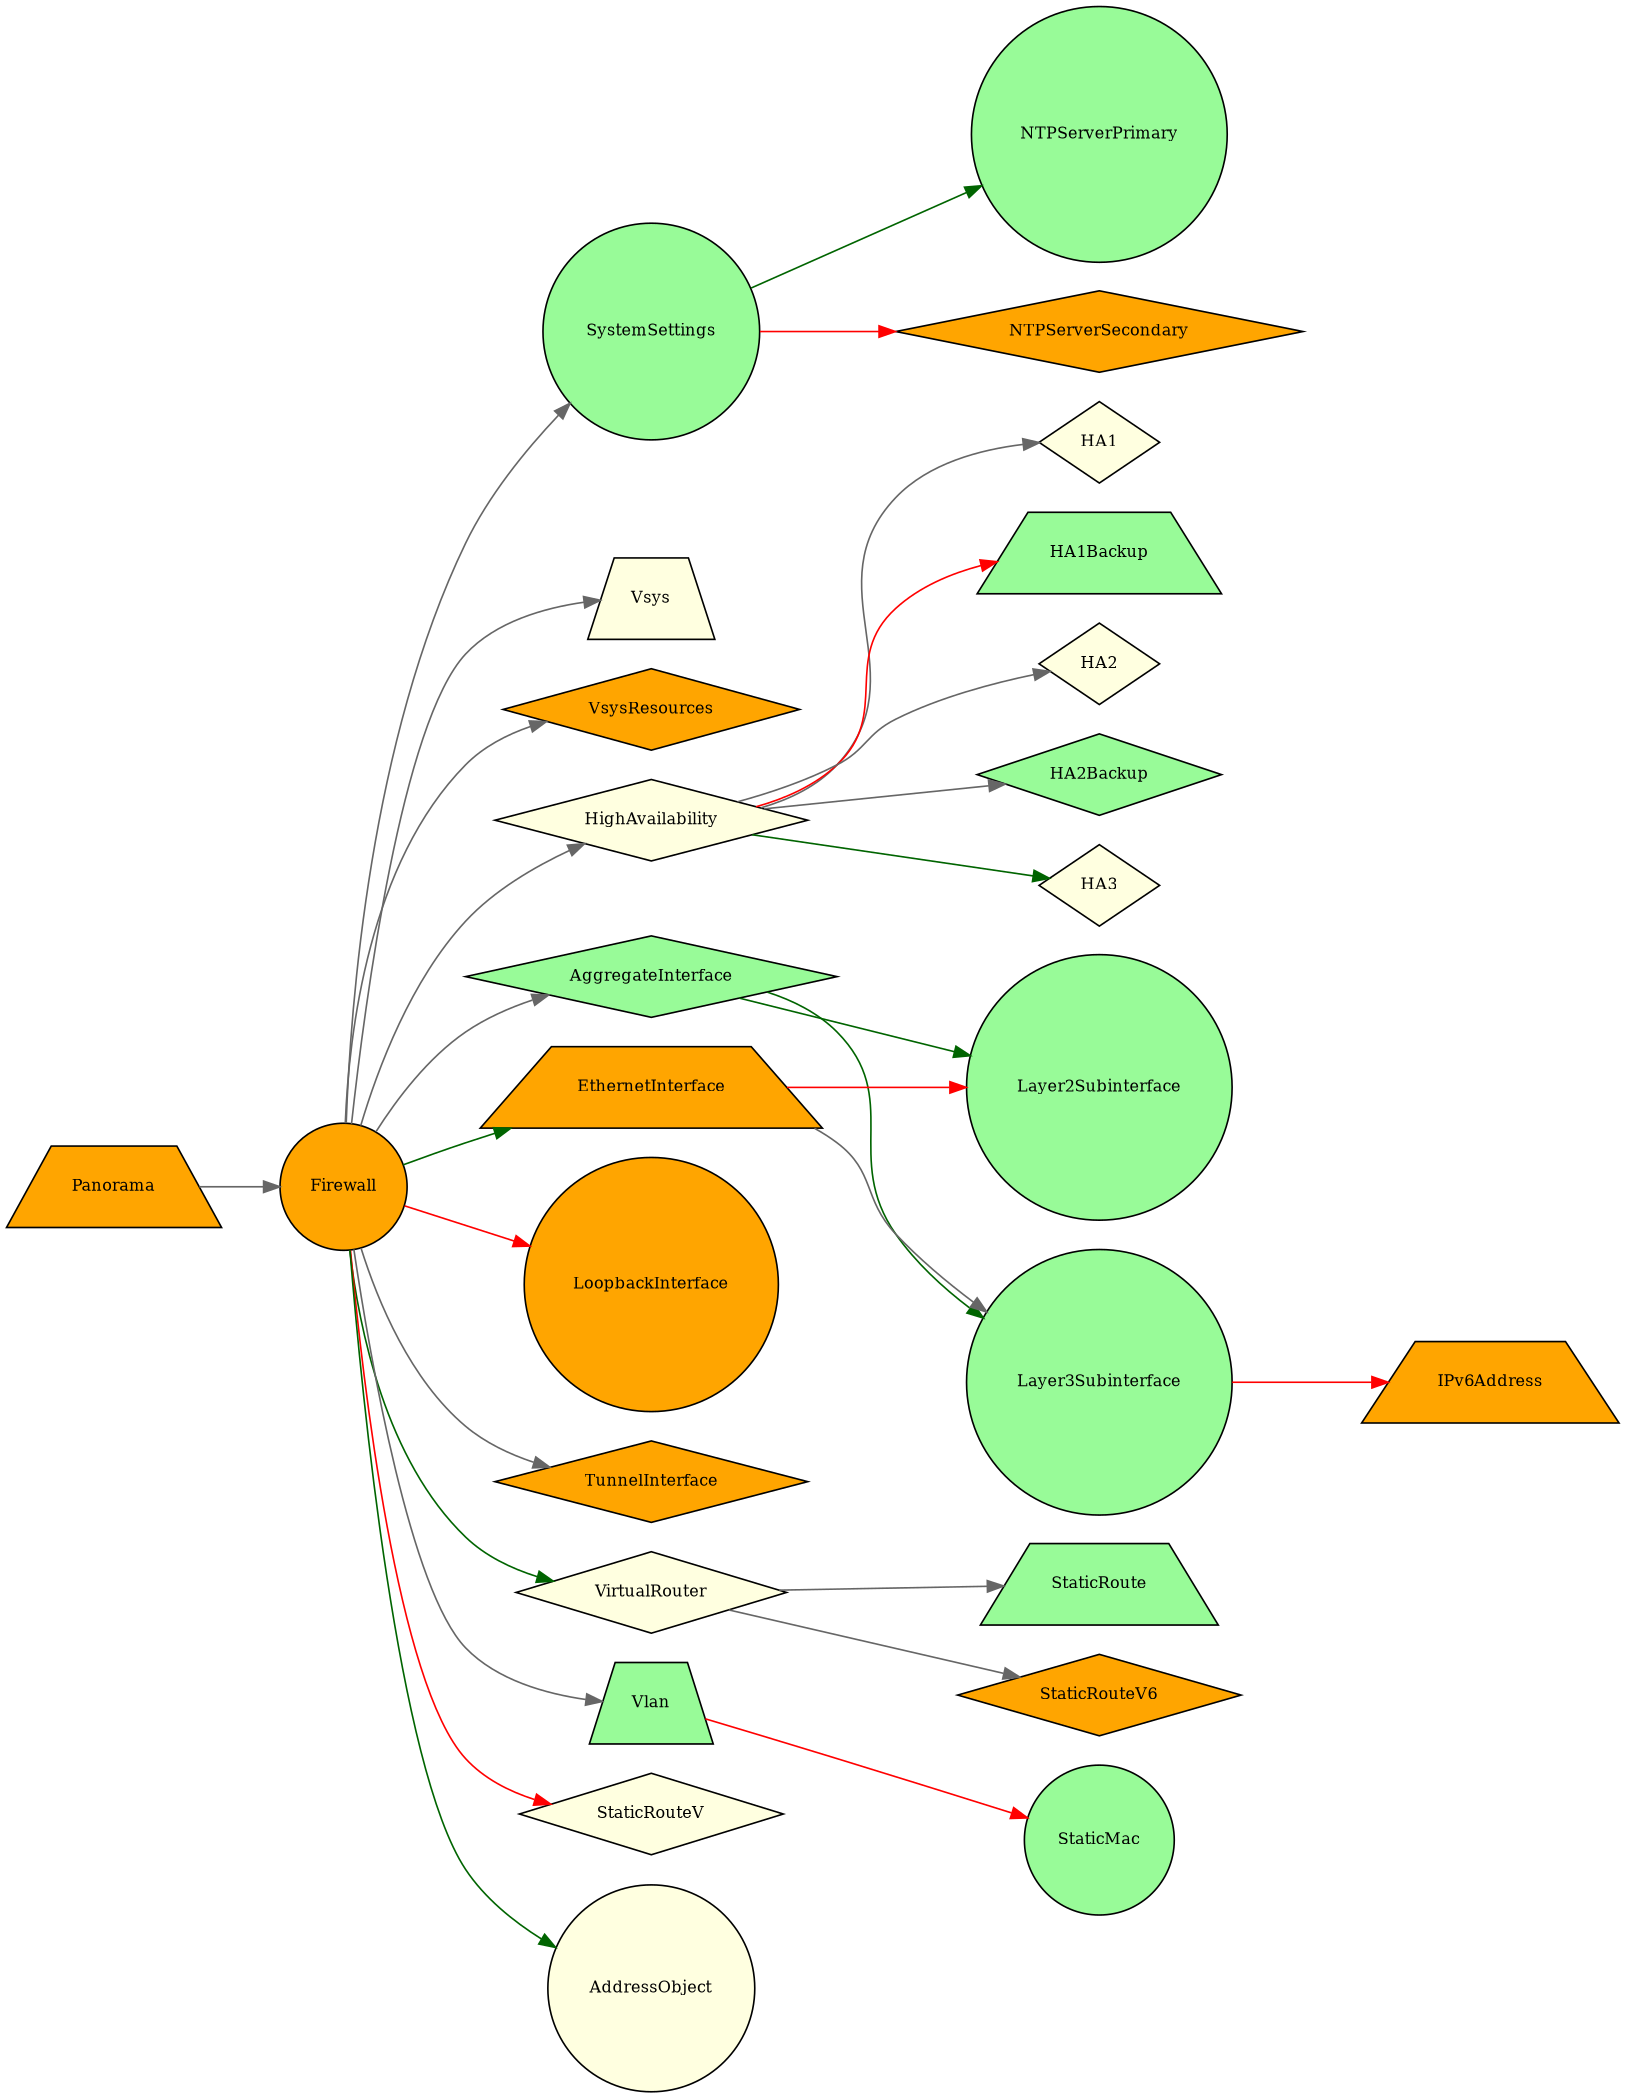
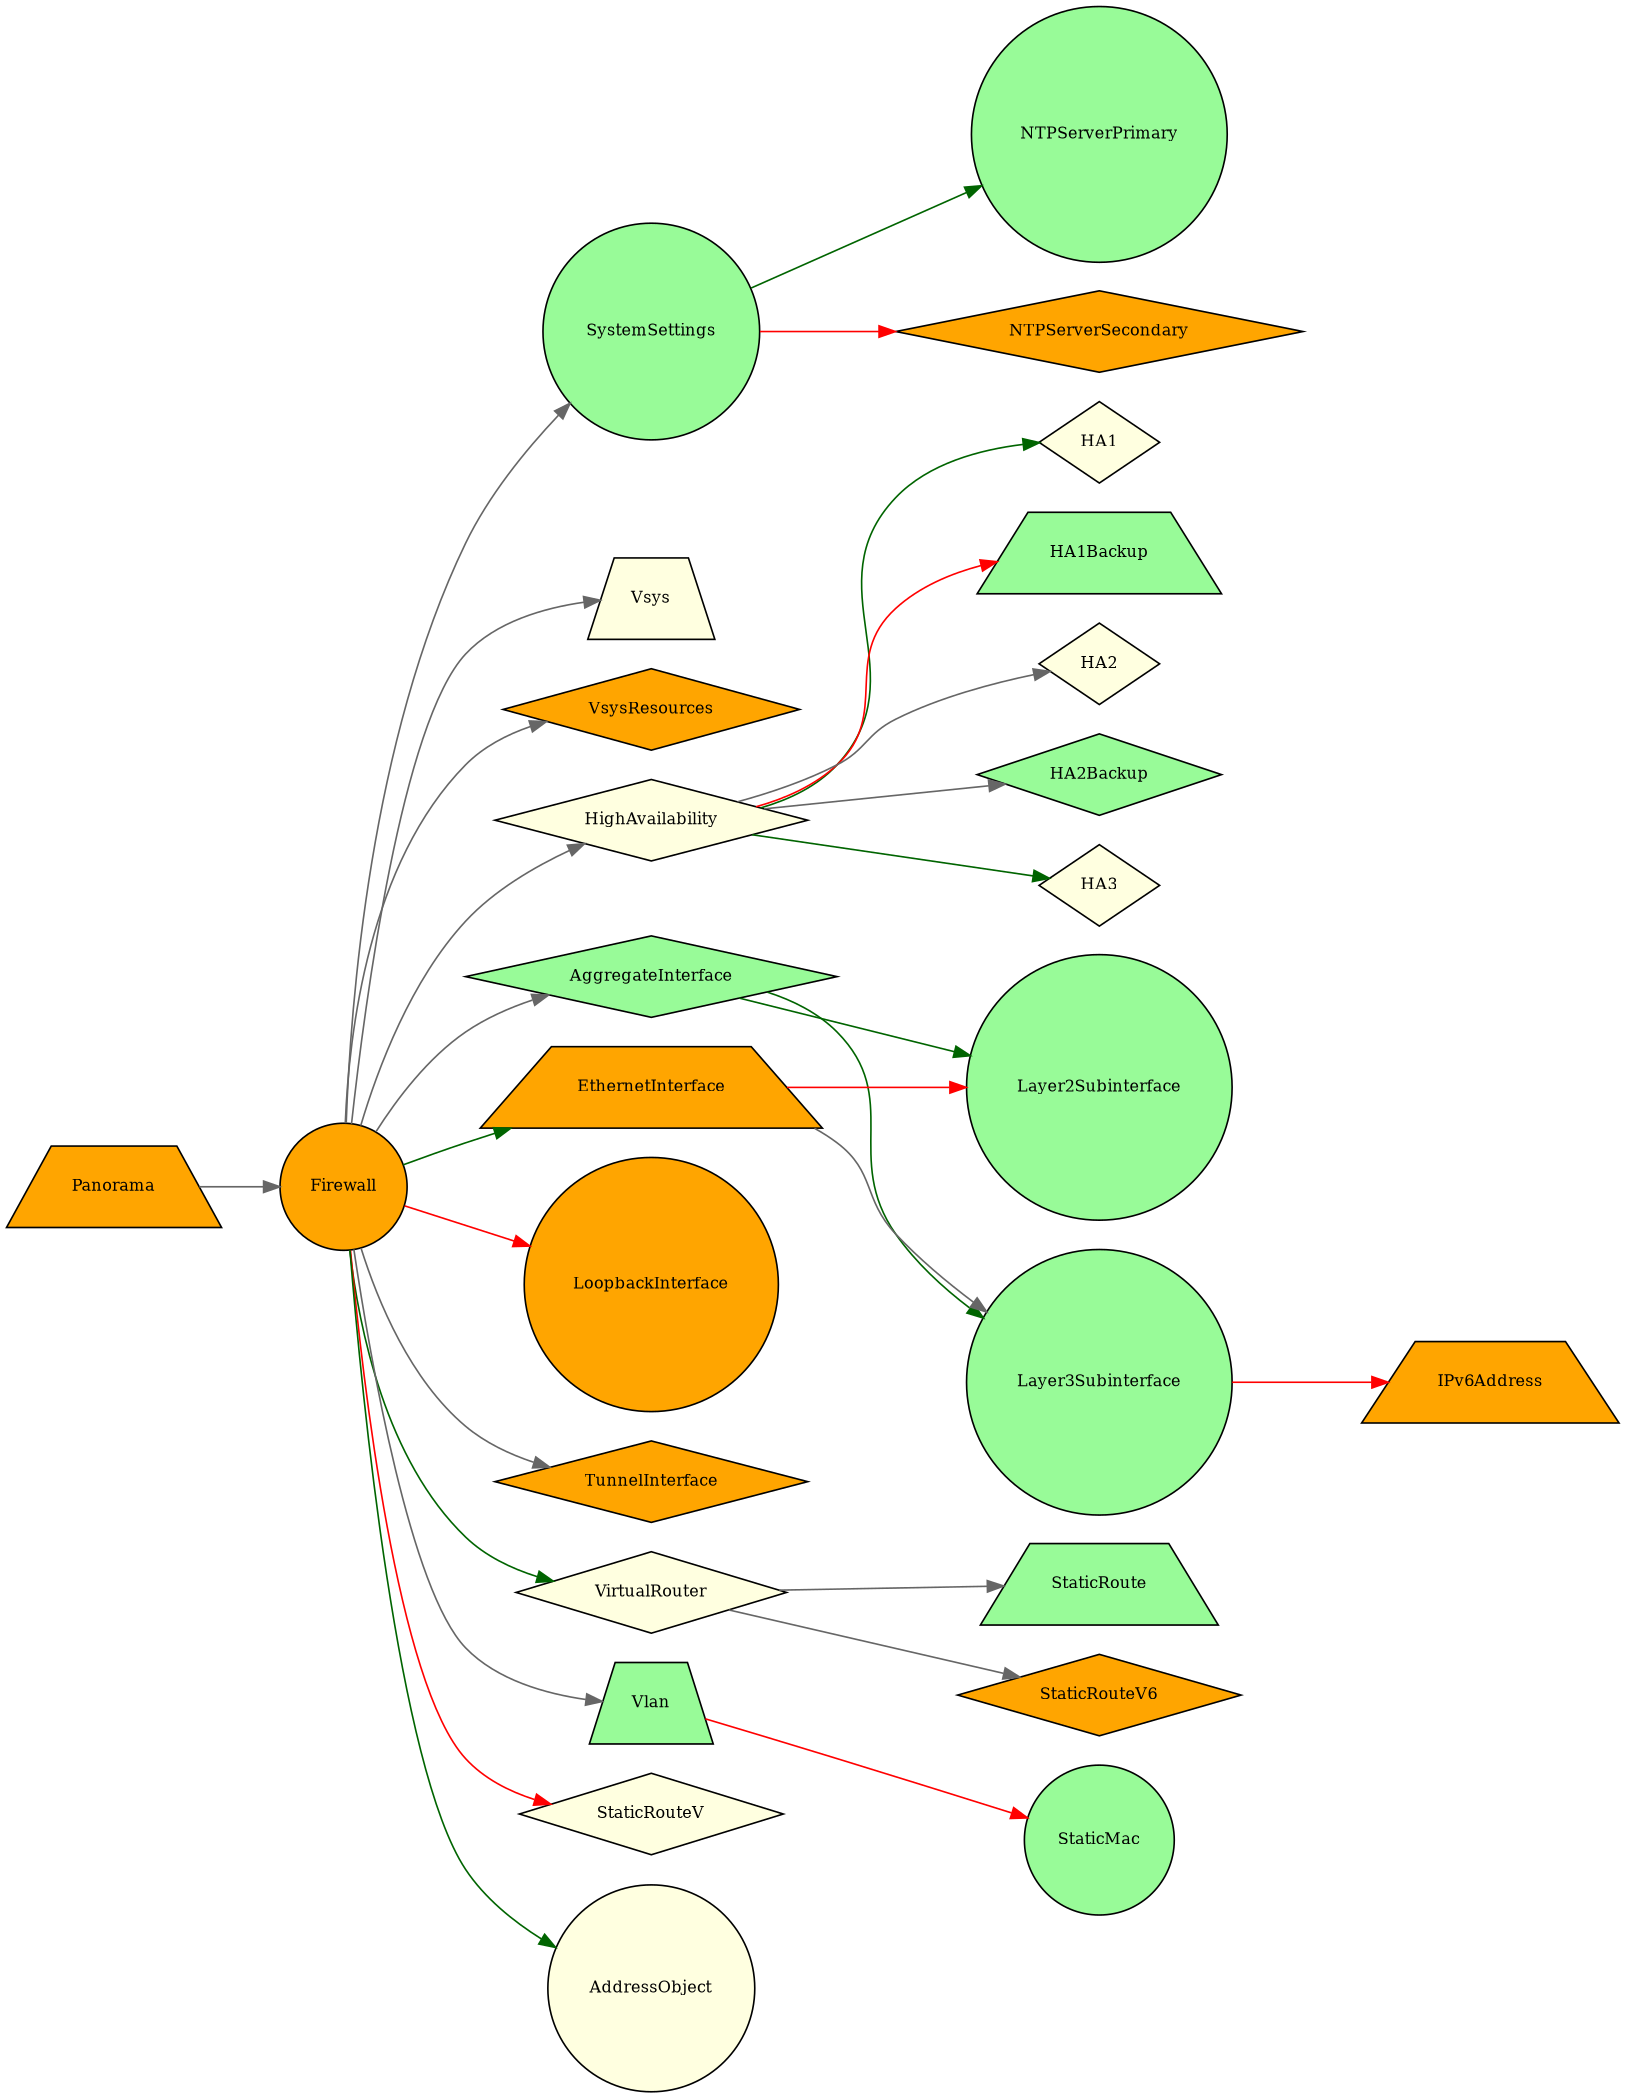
  digraph {
    fontsize=10
    rankdir=LR
    node [fillcolor=palegreen fontsize=10 margin=0.1 ordering=out shape=diamond style=filled]
    edge [color=gray40]
    NTPServerPrimary [height=0.001 shape=circle]
    SystemSettings [height=0.001 shape=circle]
    NTPServerSecondary [fillcolor=orange height=0.001]
    Firewall [fillcolor=orange height=0.001 shape=circle]
    Vsys [fillcolor=lightyellow height=0.001 shape=trapezium]
    VsysResources [fillcolor=orange height=0.001]
    HighAvailability [fillcolor=lightyellow height=0.001]
    AggregateInterface [height=0.001]
    EthernetInterface [fillcolor=orange height=0.001 shape=trapezium]
    LoopbackInterface [fillcolor=orange height=0.001 shape=circle]
    TunnelInterface [fillcolor=orange height=0.001]
    VirtualRouter [fillcolor=lightyellow height=0.001]
    Vlan [height=0.001 shape=trapezium]
    n14 [fillcolor=lightyellow height=0.001 label=StaticRouteV]
    AddressObject [fillcolor=lightyellow height=0.001 shape=circle]
    HA1 [fillcolor=lightyellow height=0.001]
    HA1Backup [height=0.001 shape=trapezium]
    HA2 [fillcolor=lightyellow height=0.001]
    HA2Backup [height=0.001]
    HA3 [fillcolor=lightyellow height=0.001]
    Layer2Subinterface [height=0.001 shape=circle]
    Layer3Subinterface [height=0.001 shape=circle]
    StaticRoute [height=0.001 shape=trapezium]
    StaticRouteV6 [fillcolor=orange height=0.001]
    StaticMac [height=0.001 shape=circle]
    IPv6Address [fillcolor=orange height=0.001 shape=trapezium]
    Panorama [fillcolor=orange height=0.001 shape=trapezium]
    SystemSettings -> NTPServerPrimary [color=darkgreen]
    SystemSettings -> NTPServerSecondary [color=red]
    Firewall -> SystemSettings
    Firewall -> Vsys
    Firewall -> VsysResources
    Firewall -> HighAvailability
    Firewall -> AggregateInterface
    Firewall -> EthernetInterface [color=darkgreen]
    Firewall -> LoopbackInterface [color=red]
    Firewall -> TunnelInterface
    Firewall -> VirtualRouter [color=darkgreen]
    Firewall -> Vlan
    Firewall -> n14 [color=red]
    Firewall -> AddressObject [color=darkgreen]
-   HighAvailability -> HA1
+   HighAvailability -> HA1 [color=darkgreen]
    HighAvailability -> HA1Backup [color=red]
    HighAvailability -> HA2
    HighAvailability -> HA2Backup
    HighAvailability -> HA3 [color=darkgreen]
    AggregateInterface -> Layer2Subinterface [color=darkgreen]
    AggregateInterface -> Layer3Subinterface [color=darkgreen]
    EthernetInterface -> Layer2Subinterface [color=red]
    EthernetInterface -> Layer3Subinterface
    VirtualRouter -> StaticRoute
    VirtualRouter -> StaticRouteV6
    Vlan -> StaticMac [color=red]
    Layer3Subinterface -> IPv6Address [color=red]
    Panorama -> Firewall
  }
